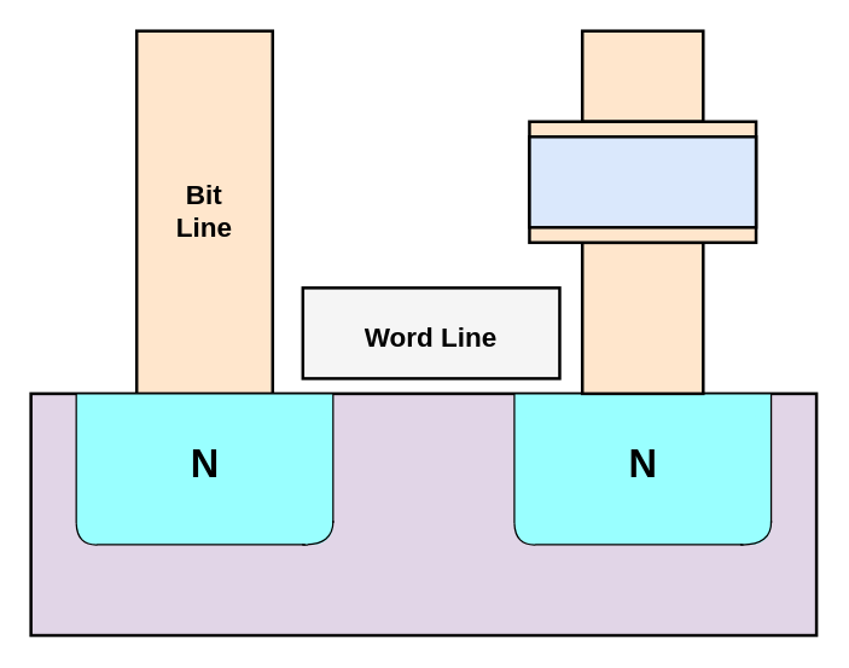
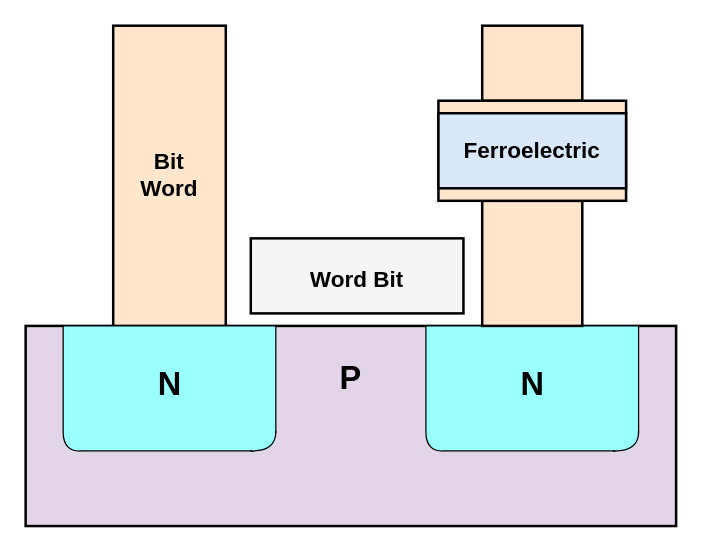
  <mxCell id="0" />
  <mxCell id="1" parent="0" />
  <mxCell id="2" value="" style="rounded=0;whiteSpace=wrap;html=1;fillColor=#e1d5e7;strokeColor=#000000;strokeWidth=2;" vertex="1" parent="1"><mxGeometry x="20" y="260" width="520" height="160" as="geometry" /></mxCell>
  <mxCell id="3" value="" style="group" vertex="1" connectable="0" parent="1"><mxGeometry x="340" y="260" width="170" height="100" as="geometry" /></mxCell>
  <mxCell id="4" value="" style="rounded=0;whiteSpace=wrap;html=1;fillColor=#99FFFF;strokeColor=none;" vertex="1" parent="3"><mxGeometry width="170.0" height="85.714" as="geometry" /></mxCell>
  <mxCell id="5" value="" style="rounded=1;whiteSpace=wrap;html=1;fillColor=#99FFFF;strokeColor=none;" vertex="1" parent="3"><mxGeometry y="14.286" width="170.0" height="85.714" as="geometry" /></mxCell>
  <mxCell id="6" value="" style="endArrow=none;html=1;rounded=0;edgeStyle=orthogonalEdgeStyle;elbow=vertical;curved=1;exitX=0.896;exitY=1.004;exitDx=0;exitDy=0;exitPerimeter=0;" edge="1" parent="3"><mxGeometry width="50" height="50" relative="1" as="geometry"><mxPoint x="149.487" y="100" as="sourcePoint" /><mxPoint x="170.0" y="83.943" as="targetPoint" /></mxGeometry></mxCell>
  <mxCell id="7" value="" style="endArrow=none;html=1;rounded=0;edgeStyle=orthogonalEdgeStyle;curved=1;" edge="1" parent="3"><mxGeometry width="50" height="50" relative="1" as="geometry"><mxPoint x="14.167" y="100" as="sourcePoint" /><mxPoint y="85.714" as="targetPoint" /></mxGeometry></mxCell>
  <mxCell id="8" value="" style="endArrow=none;html=1;rounded=0;exitX=0.082;exitY=1;exitDx=0;exitDy=0;exitPerimeter=0;" edge="1" parent="3" source="5"><mxGeometry width="50" height="50" relative="1" as="geometry"><mxPoint x="19.833" y="105.714" as="sourcePoint" /><mxPoint x="151.583" y="100" as="targetPoint" /></mxGeometry></mxCell>
  <mxCell id="9" value="" style="endArrow=none;html=1;rounded=0;exitX=0;exitY=0.833;exitDx=0;exitDy=0;exitPerimeter=0;entryX=0;entryY=0;entryDx=0;entryDy=0;" edge="1" parent="3" source="5" target="4"><mxGeometry width="50" height="50" relative="1" as="geometry"><mxPoint x="-14.167" y="85.714" as="sourcePoint" /><mxPoint x="56.667" y="14.286" as="targetPoint" /></mxGeometry></mxCell>
  <mxCell id="10" value="" style="endArrow=none;html=1;rounded=0;exitX=0;exitY=0;exitDx=0;exitDy=0;entryX=1;entryY=0;entryDx=0;entryDy=0;" edge="1" parent="3" source="4" target="4"><mxGeometry width="50" height="50" relative="1" as="geometry"><mxPoint x="14.167" y="57.143" as="sourcePoint" /><mxPoint x="85.0" y="-14.286" as="targetPoint" /></mxGeometry></mxCell>
  <mxCell id="11" value="" style="endArrow=none;html=1;rounded=0;entryX=1;entryY=0;entryDx=0;entryDy=0;" edge="1" parent="3" target="4"><mxGeometry width="50" height="50" relative="1" as="geometry"><mxPoint x="170.0" y="85.714" as="sourcePoint" /><mxPoint x="170.0" y="14.286" as="targetPoint" /></mxGeometry></mxCell>
  <mxCell id="12" value="&lt;h1 style=&quot;margin-top: 0px;&quot;&gt;&lt;font style=&quot;font-size: 26px;&quot;&gt;N&lt;/font&gt;&lt;/h1&gt;" style="text;html=1;whiteSpace=wrap;overflow=hidden;rounded=0;align=center;" vertex="1" parent="3"><mxGeometry x="60.714" y="25.0" width="48.571" height="50" as="geometry" /></mxCell>
  <mxCell id="13" value="" style="rounded=0;whiteSpace=wrap;html=1;fillColor=#ffe6cc;strokeColor=#000000;strokeWidth=2;" vertex="1" parent="1"><mxGeometry x="90" y="20" width="90" height="240" as="geometry" /></mxCell>
+ <mxCell id="14" value="&lt;h1 style=&quot;margin-top: 0px;&quot;&gt;&lt;font style=&quot;font-size: 26px;&quot;&gt;P&lt;/font&gt;&lt;/h1&gt;" style="text;html=1;whiteSpace=wrap;overflow=hidden;rounded=0;align=center;" vertex="1" parent="1"><mxGeometry x="260" y="280" width="40" height="40" as="geometry" /></mxCell>
  <mxCell id="15" value="" style="rounded=0;whiteSpace=wrap;html=1;fillColor=#ffe6cc;strokeColor=#000000;strokeWidth=2;" vertex="1" parent="1"><mxGeometry x="385" y="160" width="80" height="100" as="geometry" /></mxCell>
- <mxCell id="16" value="&lt;font style=&quot;font-size: 18px;&quot;&gt;&lt;b&gt;Bit&lt;/b&gt;&lt;/font&gt;&lt;div&gt;&lt;font style=&quot;font-size: 18px;&quot;&gt;&lt;b&gt;Line&lt;/b&gt;&lt;/font&gt;&lt;/div&gt;" style="text;html=1;align=center;verticalAlign=middle;whiteSpace=wrap;rounded=0;" vertex="1" parent="1"><mxGeometry x="105" y="115" width="60" height="50" as="geometry" /></mxCell>
+ <mxCell id="16" value="&lt;font style=&quot;font-size: 18px;&quot;&gt;&lt;b&gt;Bit&lt;/b&gt;&lt;/font&gt;&lt;div&gt;&lt;font style=&quot;font-size: 18px;&quot;&gt;&lt;b&gt;Word&lt;/b&gt;&lt;/font&gt;&lt;/div&gt;" style="text;html=1;align=center;verticalAlign=middle;whiteSpace=wrap;rounded=0;" vertex="1" parent="1"><mxGeometry x="105" y="115" width="60" height="50" as="geometry" /></mxCell>
  <mxCell id="17" value="" style="rounded=0;whiteSpace=wrap;html=1;fillColor=#ffe6cc;strokeColor=#000000;strokeWidth=2;" vertex="1" parent="1"><mxGeometry x="385" y="20" width="80" height="60" as="geometry" /></mxCell>
  <mxCell id="18" value="" style="group;strokeWidth=2;" vertex="1" connectable="0" parent="1"><mxGeometry x="200" y="190" width="170" height="60" as="geometry" /></mxCell>
  <mxCell id="19" value="" style="rounded=0;whiteSpace=wrap;html=1;fillColor=#f5f5f5;fontColor=#333333;strokeColor=#000000;strokeWidth=2;" vertex="1" parent="18"><mxGeometry width="170" height="60" as="geometry" /></mxCell>
- <mxCell id="20" value="&lt;h1 style=&quot;margin-top: 0px;&quot;&gt;&lt;font style=&quot;font-size: 18px;&quot;&gt;Word Line&lt;/font&gt;&lt;/h1&gt;" style="text;html=1;whiteSpace=wrap;overflow=hidden;rounded=0;align=center;" vertex="1" parent="18"><mxGeometry y="10" width="170" height="40" as="geometry" /></mxCell>
+ <mxCell id="20" value="&lt;h1 style=&quot;margin-top: 0px;&quot;&gt;&lt;font style=&quot;font-size: 18px;&quot;&gt;Word Bit&lt;/font&gt;&lt;/h1&gt;" style="text;html=1;whiteSpace=wrap;overflow=hidden;rounded=0;align=center;" vertex="1" parent="18"><mxGeometry y="10" width="170" height="40" as="geometry" /></mxCell>
  <mxCell id="21" value="" style="group;strokeWidth=2;" vertex="1" connectable="0" parent="1"><mxGeometry x="350" y="80" width="150" height="80" as="geometry" /></mxCell>
  <mxCell id="22" value="" style="rounded=0;whiteSpace=wrap;html=1;fillColor=#ffe6cc;strokeColor=#000000;strokeWidth=2;" vertex="1" parent="21"><mxGeometry width="150" height="80" as="geometry" /></mxCell>
  <mxCell id="23" value="" style="rounded=0;whiteSpace=wrap;html=1;fillColor=#dae8fc;strokeColor=#000000;strokeWidth=2;" vertex="1" parent="21"><mxGeometry y="10" width="150" height="60" as="geometry" /></mxCell>
+ <mxCell id="24" value="&lt;span style=&quot;font-size: 18px;&quot;&gt;&lt;b&gt;Ferroelectric&lt;/b&gt;&lt;/span&gt;" style="text;html=1;align=center;verticalAlign=middle;whiteSpace=wrap;rounded=0;" vertex="1" parent="21"><mxGeometry x="6.25" y="15" width="137.5" height="50" as="geometry" /></mxCell>
  <mxCell id="25" value="" style="group" vertex="1" connectable="0" parent="1"><mxGeometry x="50" y="260" width="170" height="100" as="geometry" /></mxCell>
  <mxCell id="26" value="" style="rounded=0;whiteSpace=wrap;html=1;fillColor=#99FFFF;strokeColor=none;" vertex="1" parent="25"><mxGeometry width="170.0" height="85.714" as="geometry" /></mxCell>
  <mxCell id="27" value="" style="rounded=1;whiteSpace=wrap;html=1;fillColor=#99FFFF;strokeColor=none;" vertex="1" parent="25"><mxGeometry y="14.286" width="170.0" height="85.714" as="geometry" /></mxCell>
  <mxCell id="28" value="" style="endArrow=none;html=1;rounded=0;edgeStyle=orthogonalEdgeStyle;elbow=vertical;curved=1;exitX=0.896;exitY=1.004;exitDx=0;exitDy=0;exitPerimeter=0;" edge="1" parent="25"><mxGeometry width="50" height="50" relative="1" as="geometry"><mxPoint x="149.487" y="100" as="sourcePoint" /><mxPoint x="170.0" y="83.943" as="targetPoint" /></mxGeometry></mxCell>
  <mxCell id="29" value="" style="endArrow=none;html=1;rounded=0;edgeStyle=orthogonalEdgeStyle;curved=1;" edge="1" parent="25"><mxGeometry width="50" height="50" relative="1" as="geometry"><mxPoint x="14.167" y="100" as="sourcePoint" /><mxPoint y="85.714" as="targetPoint" /></mxGeometry></mxCell>
  <mxCell id="30" value="" style="endArrow=none;html=1;rounded=0;exitX=0.082;exitY=1;exitDx=0;exitDy=0;exitPerimeter=0;" edge="1" parent="25" source="27"><mxGeometry width="50" height="50" relative="1" as="geometry"><mxPoint x="19.833" y="105.714" as="sourcePoint" /><mxPoint x="151.583" y="100" as="targetPoint" /></mxGeometry></mxCell>
  <mxCell id="31" value="" style="endArrow=none;html=1;rounded=0;exitX=0;exitY=0.833;exitDx=0;exitDy=0;exitPerimeter=0;entryX=0;entryY=0;entryDx=0;entryDy=0;" edge="1" parent="25" source="27" target="26"><mxGeometry width="50" height="50" relative="1" as="geometry"><mxPoint x="-14.167" y="85.714" as="sourcePoint" /><mxPoint x="56.667" y="14.286" as="targetPoint" /></mxGeometry></mxCell>
  <mxCell id="32" value="" style="endArrow=none;html=1;rounded=0;exitX=0;exitY=0;exitDx=0;exitDy=0;entryX=1;entryY=0;entryDx=0;entryDy=0;" edge="1" parent="25" source="26" target="26"><mxGeometry width="50" height="50" relative="1" as="geometry"><mxPoint x="14.167" y="57.143" as="sourcePoint" /><mxPoint x="85.0" y="-14.286" as="targetPoint" /></mxGeometry></mxCell>
  <mxCell id="33" value="" style="endArrow=none;html=1;rounded=0;entryX=1;entryY=0;entryDx=0;entryDy=0;" edge="1" parent="25" target="26"><mxGeometry width="50" height="50" relative="1" as="geometry"><mxPoint x="170.0" y="85.714" as="sourcePoint" /><mxPoint x="170.0" y="14.286" as="targetPoint" /></mxGeometry></mxCell>
  <mxCell id="34" value="&lt;h1 style=&quot;margin-top: 0px;&quot;&gt;&lt;font style=&quot;font-size: 26px;&quot;&gt;N&lt;/font&gt;&lt;/h1&gt;" style="text;html=1;whiteSpace=wrap;overflow=hidden;rounded=0;align=center;" vertex="1" parent="25"><mxGeometry x="60.714" y="25.0" width="48.571" height="50" as="geometry" /></mxCell>
